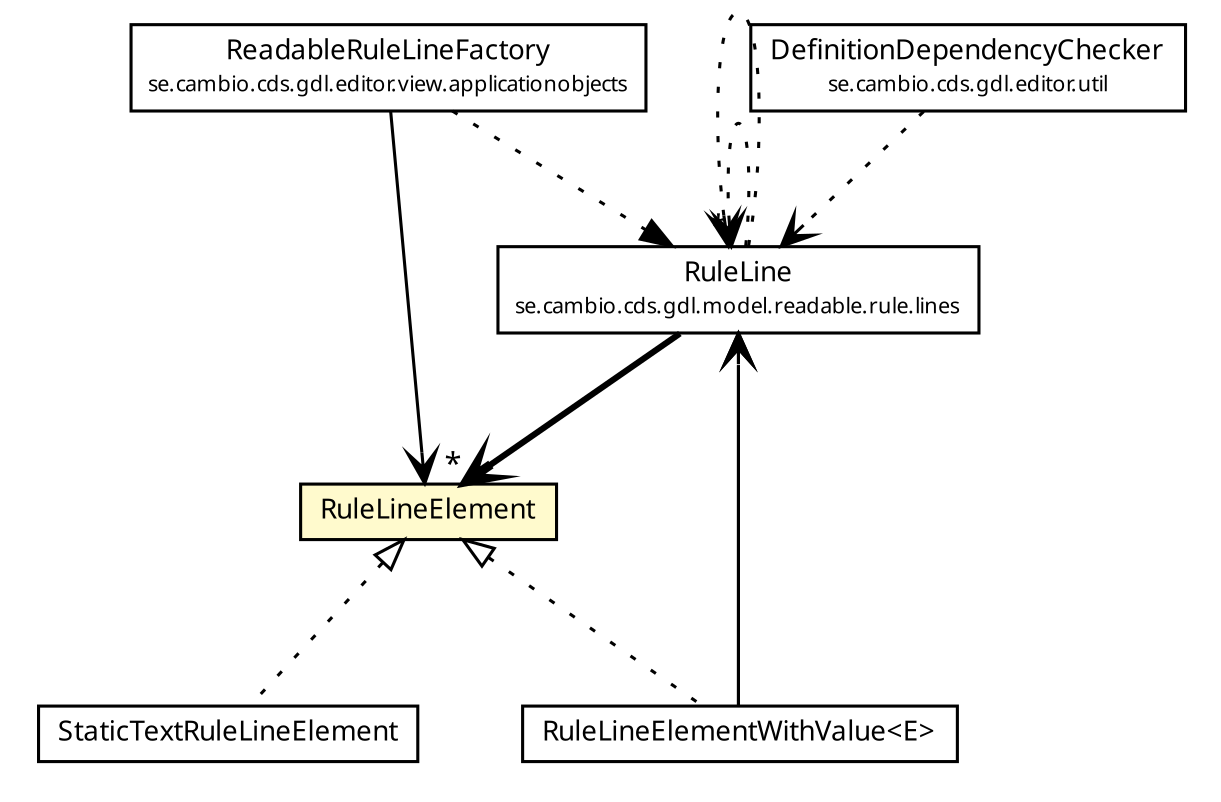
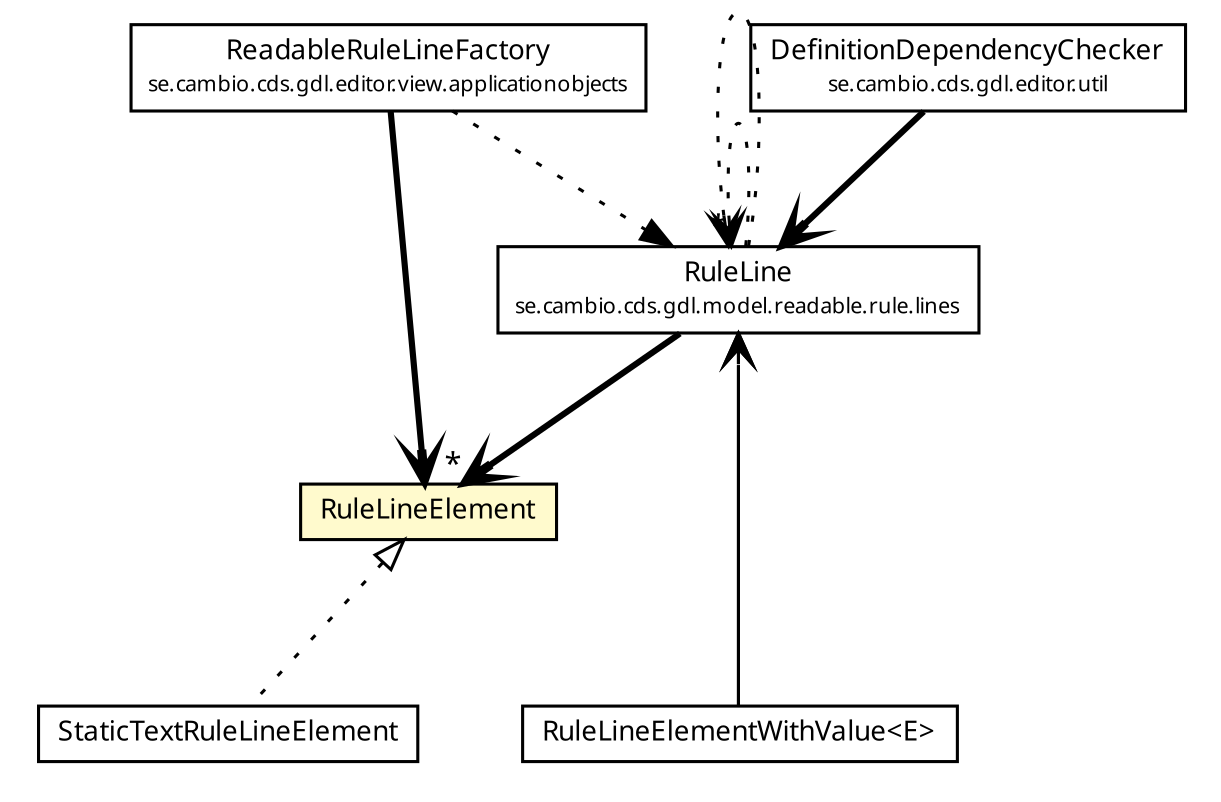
  digraph {
    fontname="DejaVu Serif"
    nodesep=0.25
    ranksep=0.5
    node [fontcolor=black fontname="DejaVu Serif" fontsize=9.0 shape=plaintext]
    edge [arrowhead=open color=black fontcolor=black fontname="DejaVu Serif" fontsize=10.0 headport=p labelfontname="Trebuchet MS" labelfontsize=10 style=dotted tailport=p]
    n1 [label=<<table title="se.cambio.cds.gdl.model.readable.rule.lines.RuleLine" border="0" cellborder="1" cellspacing="0" cellpadding="2" port="p" href="../RuleLine.html"> 		<tr><td><table border="0" cellspacing="0" cellpadding="1"> <tr><td align="center" balign="center"><font face="Trebuchet MS"> RuleLine </font></td></tr> <tr><td align="center" balign="center"><font face="Trebuchet MS" point-size="7.0"> se.cambio.cds.gdl.model.readable.rule.lines </font></td></tr> 		</table></td></tr> 		</table>>]
    n2 [label=<<table title="se.cambio.cds.gdl.model.readable.rule.lines.elements.RuleLineElement" border="0" cellborder="1" cellspacing="0" cellpadding="2" port="p" bgcolor="lemonChiffon" href="./RuleLineElement.html"> 		<tr><td><table border="0" cellspacing="0" cellpadding="1"> <tr><td align="center" balign="center"><font face="Trebuchet MS"> RuleLineElement </font></td></tr> 		</table></td></tr> 		</table>>]
    n3 [label=<<table title="se.cambio.cds.gdl.model.readable.rule.lines.elements.StaticTextRuleLineElement" border="0" cellborder="1" cellspacing="0" cellpadding="2" port="p" href="./StaticTextRuleLineElement.html"> 		<tr><td><table border="0" cellspacing="0" cellpadding="1"> <tr><td align="center" balign="center"><font face="Trebuchet MS"> StaticTextRuleLineElement </font></td></tr> 		</table></td></tr> 		</table>>]
    n4 [label=<<table title="se.cambio.cds.gdl.model.readable.rule.lines.elements.RuleLineElementWithValue" border="0" cellborder="1" cellspacing="0" cellpadding="2" port="p" href="./RuleLineElementWithValue.html"> 		<tr><td><table border="0" cellspacing="0" cellpadding="1"> <tr><td align="center" balign="center"><font face="Trebuchet MS"> RuleLineElementWithValue&lt;E&gt; </font></td></tr> 		</table></td></tr> 		</table>>]
    n5 [label=<<table title="se.cambio.cds.gdl.editor.util.DefinitionDependencyChecker" border="0" cellborder="1" cellspacing="0" cellpadding="2" port="p" href="../../../../../editor/util/DefinitionDependencyChecker.html"> 		<tr><td><table border="0" cellspacing="0" cellpadding="1"> <tr><td align="center" balign="center"><font face="Trebuchet MS"> DefinitionDependencyChecker </font></td></tr> <tr><td align="center" balign="center"><font face="Trebuchet MS" point-size="7.0"> se.cambio.cds.gdl.editor.util </font></td></tr> 		</table></td></tr> 		</table>>]
    n6 [label=<<table title="se.cambio.cds.gdl.editor.view.applicationobjects.ReadableRuleLineFactory" border="0" cellborder="1" cellspacing="0" cellpadding="2" port="p" href="../../../../../editor/view/applicationobjects/ReadableRuleLineFactory.html"> 		<tr><td><table border="0" cellspacing="0" cellpadding="1"> <tr><td align="center" balign="center"><font face="Trebuchet MS"> ReadableRuleLineFactory </font></td></tr> <tr><td align="center" balign="center"><font face="Trebuchet MS" point-size="7.0"> se.cambio.cds.gdl.editor.view.applicationobjects </font></td></tr> 		</table></td></tr> 		</table>>]
    n1 -> n1
    n1 -> n1 [headlabel="*"]
    n1 -> n2 [headlabel="*" style=bold]
    n2 -> n3 [arrowtail=empty dir=back fontsize=10 arrowhead="" color="" fontcolor=""]
-   n2 -> n4 [arrowtail=empty dir=back fontsize=10 arrowhead="" color="" fontcolor=""]
    n4 -> n1 [style=solid]
    n4 -> n1 [style=solid]
-   n5 -> n1
+   n5 -> n1 [style=bold]
    n6 -> n1 [arrowhead=normal]
-   n6 -> n2 [style=solid]
+   n6 -> n2 [style=bold]
  }
